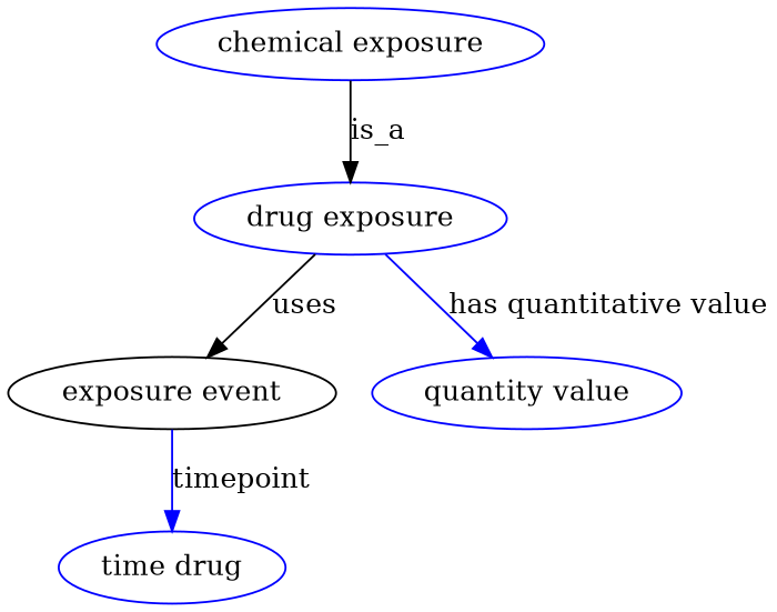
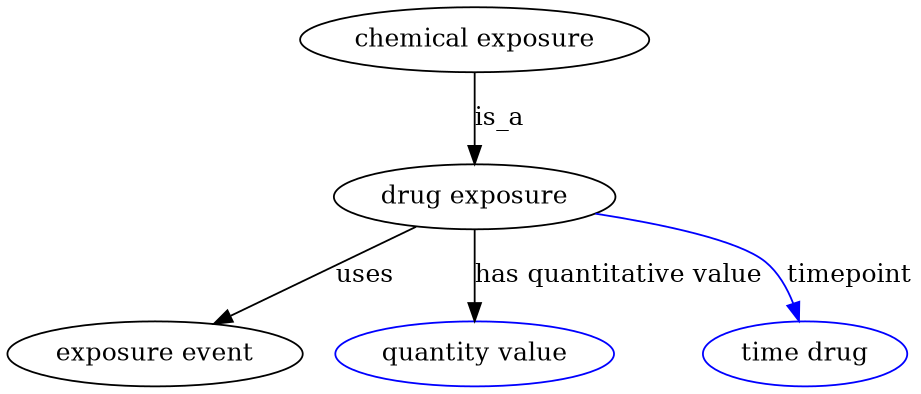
  digraph {
-   n1 [height=0.5 label="drug exposure" width=1.6971 color=blue]
+   n1 [height=0.5 label="drug exposure" width=1.6971]
    "exposure event" [height=0.5 width=1.7693]
    n3 [color=blue height=0.5 label="quantity value" width=1.6971]
    n4 [color=blue height=0.5 label="time drug" width=1.2277]
-   "chemical exposure" [height=0.5 width=2.1484 color=blue]
+   "chemical exposure" [height=0.5 width=2.1484]
    n1 -> "exposure event" [label=uses]
-   n1 -> n3 [color=blue label="has quantitative value" style=solid]
-   "exposure event" -> n4 [color=blue label=timepoint style=solid]
+   n1 -> n3 [color=black label="has quantitative value" style=solid]
+   n1 -> n4 [color=blue label=timepoint style=solid]
    "chemical exposure" -> n1 [label=is_a]
  }
